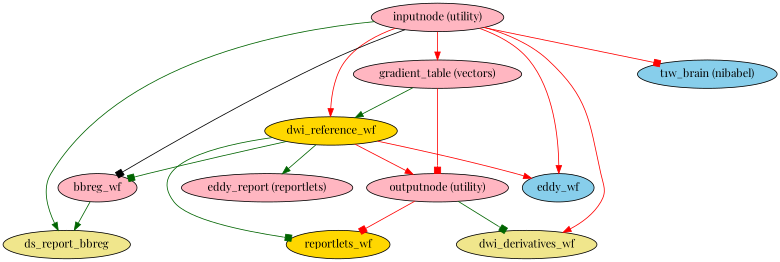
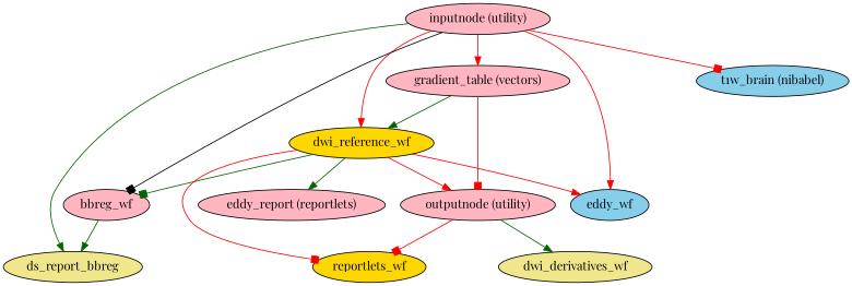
  strict digraph {
    fontname="Playfair Display"
    node [fillcolor=lightpink fontname="Playfair Display" style=filled]
    edge [arrowhead=normal color=red fontname="Playfair Display"]
    "inputnode (utility)"
    "gradient_table (vectors)"
    dwi_reference_wf [fillcolor=gold]
    dwi_derivatives_wf [fillcolor=khaki]
    bbreg_wf
    "t1w_brain (nibabel)" [fillcolor=skyblue]
    n7 [fillcolor=khaki label=ds_report_bbreg]
    eddy_wf [fillcolor=skyblue]
    "outputnode (utility)"
    reportlets_wf [fillcolor=gold]
    "eddy_report (reportlets)"
    "inputnode (utility)" -> "gradient_table (vectors)"
    "inputnode (utility)" -> dwi_reference_wf
-   "inputnode (utility)" -> dwi_derivatives_wf
    "inputnode (utility)" -> bbreg_wf [arrowhead=box color=black]
    "inputnode (utility)" -> "t1w_brain (nibabel)" [arrowhead=box]
    "inputnode (utility)" -> n7 [color=darkgreen]
    "inputnode (utility)" -> eddy_wf
    "gradient_table (vectors)" -> dwi_reference_wf [color=darkgreen]
    "gradient_table (vectors)" -> "outputnode (utility)" [arrowhead=box]
    dwi_reference_wf -> bbreg_wf [arrowhead=box color=darkgreen]
    dwi_reference_wf -> eddy_wf
    dwi_reference_wf -> "outputnode (utility)"
-   dwi_reference_wf -> reportlets_wf [arrowhead=box color=darkgreen]
+   dwi_reference_wf -> reportlets_wf [arrowhead=box]
    dwi_reference_wf -> "eddy_report (reportlets)" [color=darkgreen]
    bbreg_wf -> n7 [color=darkgreen]
-   "outputnode (utility)" -> dwi_derivatives_wf [arrowhead=box color=darkgreen]
+   "outputnode (utility)" -> dwi_derivatives_wf [color=darkgreen]
    "outputnode (utility)" -> reportlets_wf [arrowhead=box]
  }
